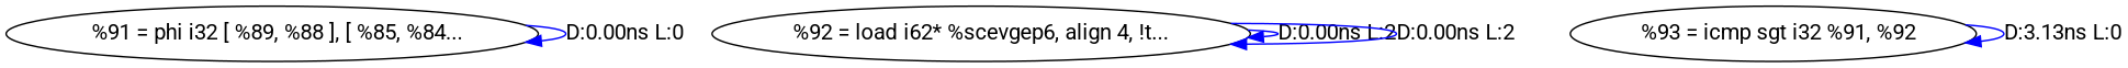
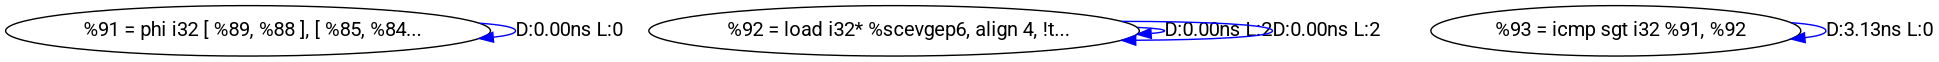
  digraph {
    fontname=Roboto
    node [fontname=Roboto]
    edge [color=blue fontname=Roboto]
    n1 [label="  %91 = phi i32 [ %89, %88 ], [ %85, %84..."]
-   n2 [label="%92 = load i62* %scevgep6, align 4, !t..."]
+   n2 [label="  %92 = load i32* %scevgep6, align 4, !t..."]
    n3 [label="  %93 = icmp sgt i32 %91, %92"]
    n1 -> n1 [label="D:0.00ns L:0"]
    n2 -> n2 [label="D:0.00ns L:2"]
    n2 -> n2 [label="D:0.00ns L:2"]
    n3 -> n3 [label="D:3.13ns L:0"]
  }
